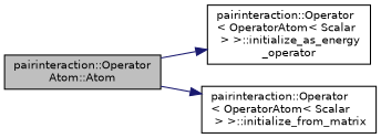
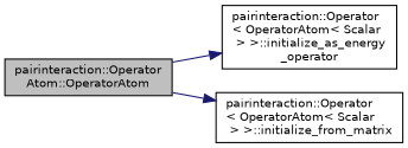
  digraph {
    rankdir=LR
    node [color=black fontname=Helvetica fontsize=10 shape=record]
    edge [color=midnightblue fontname=Helvetica fontsize=10 labelfontname=Helvetica labelfontsize=10 style=solid]
-   n1 [fillcolor=grey75 fontcolor=black height=0.2 label="pairinteraction::Operator\lAtom::Atom" style=filled width=0.4]
+   n1 [fillcolor=grey75 fontcolor=black height=0.2 label="pairinteraction::Operator\lAtom::OperatorAtom" style=filled width=0.4]
    n2 [height=0.2 label="pairinteraction::Operator\l\< OperatorAtom\< Scalar\l \> \>::initialize_as_energy\l_operator" width=0.4]
    n3 [height=0.2 label="pairinteraction::Operator\l\< OperatorAtom\< Scalar\l \> \>::initialize_from_matrix" width=0.4]
    n1 -> n2
    n1 -> n3
  }
